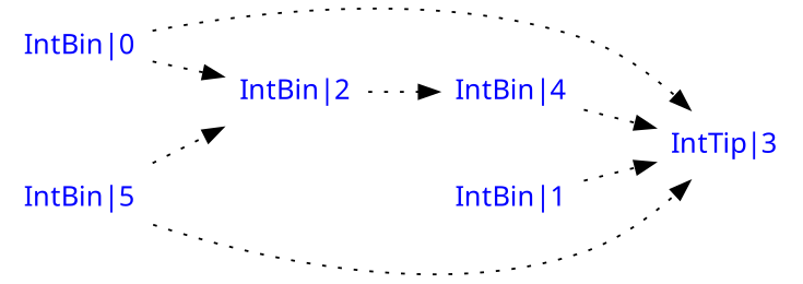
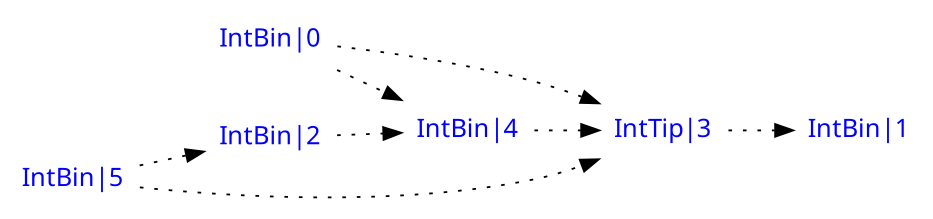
  digraph {
    fontname="Noto Sans"
    rankdir=LR
    splines=true
    node [fontcolor=blue fontname="Noto Sans" shape=none]
    edge [arrowname=onormal color=black fontname="Noto Sans" style=dotted]
    "IntBin|0"
    "IntBin|2"
    "IntTip|3"
    "IntBin|1"
    "IntBin|4"
    "IntBin|5"
-   "IntBin|0" -> "IntBin|2"
+   "IntBin|0" -> "IntBin|4"
    "IntBin|0" -> "IntTip|3"
    "IntBin|2" -> "IntBin|4"
-   "IntBin|1" -> "IntTip|3"
+   "IntTip|3" -> "IntBin|1"
    "IntBin|4" -> "IntTip|3"
    "IntBin|5" -> "IntBin|2"
    "IntBin|5" -> "IntTip|3"
  }
